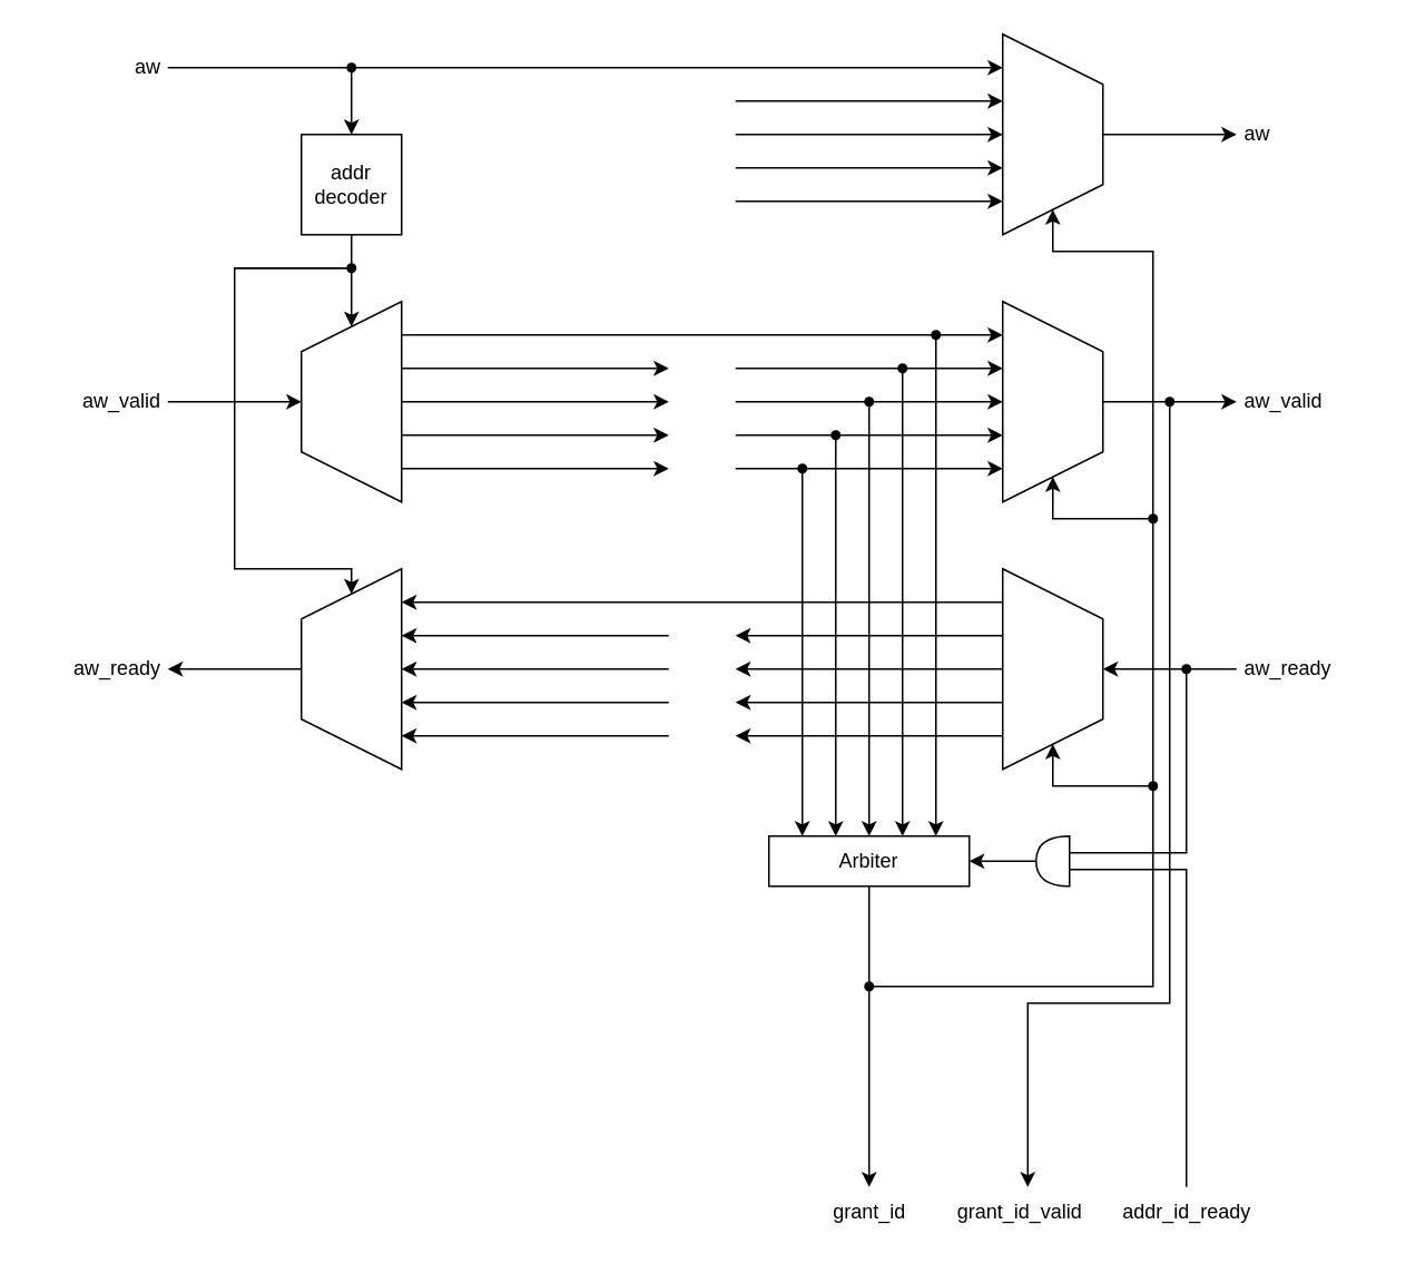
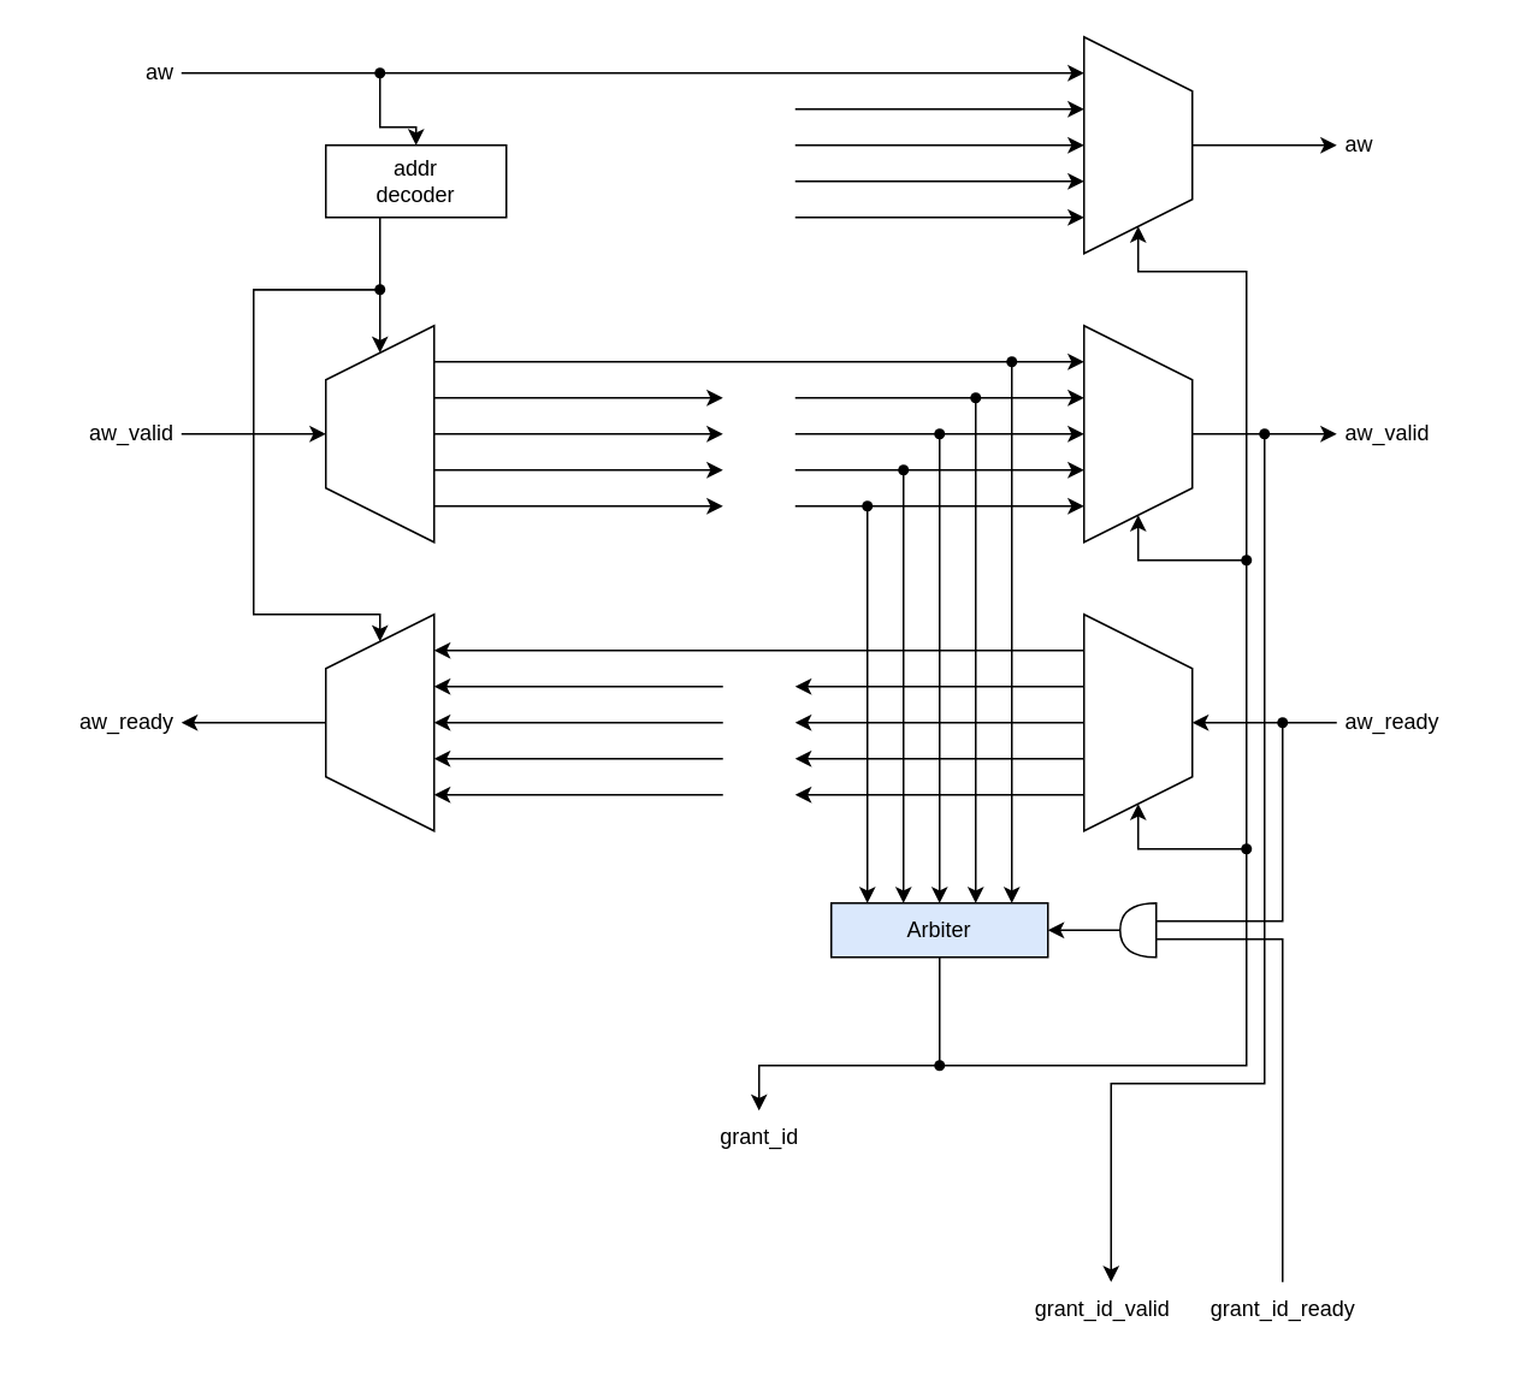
  <mxCell id="0" />
  <mxCell id="1" parent="0" />
  <mxCell id="2" value="" style="shape=trapezoid;perimeter=trapezoidPerimeter;whiteSpace=wrap;html=1;fixedSize=1;direction=north;size=30;" vertex="1" parent="1"><mxGeometry x="180" y="180" width="60" height="120" as="geometry" /></mxCell>
  <mxCell id="3" value="" style="endArrow=classic;html=1;rounded=0;" edge="1" parent="1" target="2"><mxGeometry width="50" height="50" relative="1" as="geometry"><mxPoint x="100" y="240" as="sourcePoint" /><mxPoint x="320" y="210" as="targetPoint" /></mxGeometry></mxCell>
  <mxCell id="4" value="aw" style="text;html=1;align=right;verticalAlign=middle;resizable=0;points=[];autosize=1;strokeColor=none;fillColor=none;spacing=5;" vertex="1" parent="1"><mxGeometry x="60" y="25" width="40" height="30" as="geometry" /></mxCell>
  <mxCell id="5" value="aw_valid" style="text;html=1;align=right;verticalAlign=middle;resizable=0;points=[];autosize=1;strokeColor=none;fillColor=none;spacing=5;" vertex="1" parent="1"><mxGeometry x="20" y="225" width="80" height="30" as="geometry" /></mxCell>
  <mxCell id="6" value="" style="shape=trapezoid;perimeter=trapezoidPerimeter;whiteSpace=wrap;html=1;fixedSize=1;direction=north;size=30;" vertex="1" parent="1"><mxGeometry x="180" y="340" width="60" height="120" as="geometry" /></mxCell>
  <mxCell id="7" value="" style="endArrow=classic;html=1;rounded=0;" edge="1" parent="1" source="6"><mxGeometry width="50" height="50" relative="1" as="geometry"><mxPoint x="320" y="370" as="sourcePoint" /><mxPoint x="100" y="400" as="targetPoint" /></mxGeometry></mxCell>
  <mxCell id="8" value="aw_ready" style="text;html=1;align=right;verticalAlign=middle;resizable=0;points=[];autosize=1;strokeColor=none;fillColor=none;spacing=5;" vertex="1" parent="1"><mxGeometry x="20" y="385" width="80" height="30" as="geometry" /></mxCell>
  <mxCell id="9" value="" style="endArrow=classic;html=1;rounded=0;" edge="1" parent="1" source="14"><mxGeometry width="50" height="50" relative="1" as="geometry"><mxPoint x="220" y="40" as="sourcePoint" /><mxPoint x="600" y="40" as="targetPoint" /></mxGeometry></mxCell>
  <mxCell id="10" style="edgeStyle=orthogonalEdgeStyle;rounded=0;orthogonalLoop=1;jettySize=auto;html=1;endArrow=none;endFill=0;" edge="1" parent="1" source="11" target="17"><mxGeometry relative="1" as="geometry"><Array as="points"><mxPoint x="210" y="160" /><mxPoint x="140" y="160" /></Array></mxGeometry></mxCell>
- <mxCell id="11" value="addr&lt;br&gt;decoder" style="rounded=0;whiteSpace=wrap;html=1;" vertex="1" parent="1"><mxGeometry x="180" y="80" width="60" height="60" as="geometry" /></mxCell>
+ <mxCell id="11" value="addr&lt;br&gt;decoder" style="rounded=0;whiteSpace=wrap;html=1;" vertex="1" parent="1"><mxGeometry x="180" y="80" width="100" height="40" as="geometry" /></mxCell>
  <mxCell id="12" value="" style="endArrow=none;html=1;rounded=0;endFill=0;" edge="1" parent="1" target="14"><mxGeometry width="50" height="50" relative="1" as="geometry"><mxPoint x="100" y="40" as="sourcePoint" /><mxPoint x="400" y="40" as="targetPoint" /></mxGeometry></mxCell>
  <mxCell id="13" style="edgeStyle=orthogonalEdgeStyle;rounded=0;orthogonalLoop=1;jettySize=auto;html=1;" edge="1" parent="1" source="14" target="11"><mxGeometry relative="1" as="geometry"><mxPoint x="210" y="70" as="targetPoint" /></mxGeometry></mxCell>
  <mxCell id="14" value="" style="shape=waypoint;sketch=0;size=6;pointerEvents=1;points=[];fillColor=none;resizable=0;rotatable=0;perimeter=centerPerimeter;snapToPoint=1;" vertex="1" parent="1"><mxGeometry x="200" y="30" width="20" height="20" as="geometry" /></mxCell>
  <mxCell id="15" style="edgeStyle=orthogonalEdgeStyle;rounded=0;orthogonalLoop=1;jettySize=auto;html=1;entryX=1;entryY=0.5;entryDx=0;entryDy=0;" edge="1" parent="1" source="17" target="2"><mxGeometry relative="1" as="geometry"><Array as="points"><mxPoint x="210" y="180" /></Array></mxGeometry></mxCell>
  <mxCell id="16" style="edgeStyle=orthogonalEdgeStyle;rounded=0;orthogonalLoop=1;jettySize=auto;html=1;entryX=1;entryY=0.5;entryDx=0;entryDy=0;" edge="1" parent="1" source="17" target="6"><mxGeometry relative="1" as="geometry"><Array as="points"><mxPoint x="140" y="340" /><mxPoint x="210" y="340" /></Array></mxGeometry></mxCell>
  <mxCell id="17" value="" style="shape=waypoint;sketch=0;size=6;pointerEvents=1;points=[];fillColor=none;resizable=0;rotatable=0;perimeter=centerPerimeter;snapToPoint=1;" vertex="1" parent="1"><mxGeometry x="200" y="150" width="20" height="20" as="geometry" /></mxCell>
  <mxCell id="18" value="" style="shape=trapezoid;perimeter=trapezoidPerimeter;whiteSpace=wrap;html=1;fixedSize=1;direction=south;size=30;" vertex="1" parent="1"><mxGeometry x="600" y="180" width="60" height="120" as="geometry" /></mxCell>
  <mxCell id="19" value="" style="shape=trapezoid;perimeter=trapezoidPerimeter;whiteSpace=wrap;html=1;fixedSize=1;direction=south;size=30;" vertex="1" parent="1"><mxGeometry x="600" y="340" width="60" height="120" as="geometry" /></mxCell>
  <mxCell id="20" value="" style="endArrow=classic;html=1;rounded=0;" edge="1" parent="1"><mxGeometry width="50" height="50" relative="1" as="geometry"><mxPoint x="240" y="200" as="sourcePoint" /><mxPoint x="600" y="200" as="targetPoint" /></mxGeometry></mxCell>
  <mxCell id="21" value="" style="endArrow=classic;html=1;rounded=0;" edge="1" parent="1"><mxGeometry width="50" height="50" relative="1" as="geometry"><mxPoint x="440" y="220" as="sourcePoint" /><mxPoint x="600" y="220" as="targetPoint" /></mxGeometry></mxCell>
  <mxCell id="22" value="" style="endArrow=classic;html=1;rounded=0;" edge="1" parent="1"><mxGeometry width="50" height="50" relative="1" as="geometry"><mxPoint x="440" y="240" as="sourcePoint" /><mxPoint x="600" y="240" as="targetPoint" /></mxGeometry></mxCell>
  <mxCell id="23" value="" style="endArrow=classic;html=1;rounded=0;" edge="1" parent="1"><mxGeometry width="50" height="50" relative="1" as="geometry"><mxPoint x="440" y="260" as="sourcePoint" /><mxPoint x="600" y="260" as="targetPoint" /></mxGeometry></mxCell>
  <mxCell id="24" value="" style="endArrow=classic;html=1;rounded=0;" edge="1" parent="1"><mxGeometry width="50" height="50" relative="1" as="geometry"><mxPoint x="440" y="280" as="sourcePoint" /><mxPoint x="600" y="280" as="targetPoint" /></mxGeometry></mxCell>
  <mxCell id="25" value="" style="shape=trapezoid;perimeter=trapezoidPerimeter;whiteSpace=wrap;html=1;fixedSize=1;direction=south;size=30;" vertex="1" parent="1"><mxGeometry x="600" y="20" width="60" height="120" as="geometry" /></mxCell>
  <mxCell id="26" value="" style="endArrow=classic;html=1;rounded=0;" edge="1" parent="1"><mxGeometry width="50" height="50" relative="1" as="geometry"><mxPoint x="440" y="60" as="sourcePoint" /><mxPoint x="600" y="60" as="targetPoint" /></mxGeometry></mxCell>
  <mxCell id="27" value="" style="endArrow=classic;html=1;rounded=0;" edge="1" parent="1"><mxGeometry width="50" height="50" relative="1" as="geometry"><mxPoint x="440" y="80" as="sourcePoint" /><mxPoint x="600" y="80" as="targetPoint" /></mxGeometry></mxCell>
  <mxCell id="28" value="" style="endArrow=classic;html=1;rounded=0;" edge="1" parent="1"><mxGeometry width="50" height="50" relative="1" as="geometry"><mxPoint x="440" y="100" as="sourcePoint" /><mxPoint x="600" y="100" as="targetPoint" /></mxGeometry></mxCell>
  <mxCell id="29" value="" style="endArrow=classic;html=1;rounded=0;" edge="1" parent="1"><mxGeometry width="50" height="50" relative="1" as="geometry"><mxPoint x="440" y="120" as="sourcePoint" /><mxPoint x="600" y="120" as="targetPoint" /></mxGeometry></mxCell>
- <mxCell id="30" value="Arbiter" style="rounded=0;whiteSpace=wrap;html=1;" vertex="1" parent="1"><mxGeometry x="460" y="500" width="120" height="30" as="geometry" /></mxCell>
+ <mxCell id="30" value="Arbiter" style="rounded=0;whiteSpace=wrap;html=1;fillColor=#dae8fc;" vertex="1" parent="1"><mxGeometry x="460" y="500" width="120" height="30" as="geometry" /></mxCell>
  <mxCell id="31" value="" style="endArrow=classic;html=1;rounded=0;" edge="1" parent="1"><mxGeometry width="50" height="50" relative="1" as="geometry"><mxPoint x="240" y="220" as="sourcePoint" /><mxPoint x="400" y="220" as="targetPoint" /></mxGeometry></mxCell>
  <mxCell id="32" value="" style="endArrow=classic;html=1;rounded=0;" edge="1" parent="1"><mxGeometry width="50" height="50" relative="1" as="geometry"><mxPoint x="240" y="240" as="sourcePoint" /><mxPoint x="400" y="240" as="targetPoint" /></mxGeometry></mxCell>
  <mxCell id="33" value="" style="endArrow=classic;html=1;rounded=0;" edge="1" parent="1"><mxGeometry width="50" height="50" relative="1" as="geometry"><mxPoint x="240" y="260" as="sourcePoint" /><mxPoint x="400" y="260" as="targetPoint" /></mxGeometry></mxCell>
  <mxCell id="34" value="" style="endArrow=classic;html=1;rounded=0;" edge="1" parent="1"><mxGeometry width="50" height="50" relative="1" as="geometry"><mxPoint x="240" y="280" as="sourcePoint" /><mxPoint x="400" y="280" as="targetPoint" /></mxGeometry></mxCell>
  <mxCell id="35" value="" style="endArrow=classic;html=1;rounded=0;" edge="1" parent="1"><mxGeometry width="50" height="50" relative="1" as="geometry"><mxPoint x="600" y="360" as="sourcePoint" /><mxPoint x="240" y="360" as="targetPoint" /></mxGeometry></mxCell>
  <mxCell id="36" value="" style="endArrow=classic;html=1;rounded=0;" edge="1" parent="1"><mxGeometry width="50" height="50" relative="1" as="geometry"><mxPoint x="600" y="380" as="sourcePoint" /><mxPoint x="440" y="380" as="targetPoint" /></mxGeometry></mxCell>
  <mxCell id="37" value="" style="endArrow=classic;html=1;rounded=0;" edge="1" parent="1"><mxGeometry width="50" height="50" relative="1" as="geometry"><mxPoint x="600" y="400" as="sourcePoint" /><mxPoint x="440" y="400" as="targetPoint" /></mxGeometry></mxCell>
  <mxCell id="38" value="" style="endArrow=classic;html=1;rounded=0;" edge="1" parent="1"><mxGeometry width="50" height="50" relative="1" as="geometry"><mxPoint x="600" y="420" as="sourcePoint" /><mxPoint x="440" y="420" as="targetPoint" /></mxGeometry></mxCell>
  <mxCell id="39" value="" style="endArrow=classic;html=1;rounded=0;" edge="1" parent="1"><mxGeometry width="50" height="50" relative="1" as="geometry"><mxPoint x="600" y="440" as="sourcePoint" /><mxPoint x="440" y="440" as="targetPoint" /></mxGeometry></mxCell>
  <mxCell id="40" value="" style="endArrow=classic;html=1;rounded=0;" edge="1" parent="1"><mxGeometry width="50" height="50" relative="1" as="geometry"><mxPoint x="400" y="380" as="sourcePoint" /><mxPoint x="240" y="380" as="targetPoint" /></mxGeometry></mxCell>
  <mxCell id="41" value="" style="endArrow=classic;html=1;rounded=0;" edge="1" parent="1"><mxGeometry width="50" height="50" relative="1" as="geometry"><mxPoint x="400" y="400" as="sourcePoint" /><mxPoint x="240" y="400" as="targetPoint" /></mxGeometry></mxCell>
  <mxCell id="42" value="" style="endArrow=classic;html=1;rounded=0;" edge="1" parent="1"><mxGeometry width="50" height="50" relative="1" as="geometry"><mxPoint x="400" y="420" as="sourcePoint" /><mxPoint x="240" y="420" as="targetPoint" /></mxGeometry></mxCell>
  <mxCell id="43" value="" style="endArrow=classic;html=1;rounded=0;" edge="1" parent="1"><mxGeometry width="50" height="50" relative="1" as="geometry"><mxPoint x="400" y="440" as="sourcePoint" /><mxPoint x="240" y="440" as="targetPoint" /></mxGeometry></mxCell>
  <mxCell id="44" value="" style="endArrow=classic;html=1;rounded=0;" edge="1" parent="1"><mxGeometry width="50" height="50" relative="1" as="geometry"><mxPoint x="660" y="240" as="sourcePoint" /><mxPoint x="740" y="240" as="targetPoint" /></mxGeometry></mxCell>
  <mxCell id="45" value="" style="endArrow=classic;html=1;rounded=0;" edge="1" parent="1"><mxGeometry width="50" height="50" relative="1" as="geometry"><mxPoint x="740" y="400" as="sourcePoint" /><mxPoint x="660" y="400" as="targetPoint" /></mxGeometry></mxCell>
  <mxCell id="46" value="aw_valid" style="text;html=1;align=left;verticalAlign=middle;resizable=0;points=[];autosize=1;strokeColor=none;fillColor=none;spacing=5;" vertex="1" parent="1"><mxGeometry x="740" y="225" width="80" height="30" as="geometry" /></mxCell>
  <mxCell id="47" value="aw_ready" style="text;html=1;align=left;verticalAlign=middle;resizable=0;points=[];autosize=1;strokeColor=none;fillColor=none;spacing=5;" vertex="1" parent="1"><mxGeometry x="740" y="385" width="80" height="30" as="geometry" /></mxCell>
  <mxCell id="48" value="aw" style="text;html=1;align=left;verticalAlign=middle;resizable=0;points=[];autosize=1;strokeColor=none;fillColor=none;spacing=5;" vertex="1" parent="1"><mxGeometry x="740" y="65" width="40" height="30" as="geometry" /></mxCell>
  <mxCell id="49" value="" style="endArrow=classic;html=1;rounded=0;" edge="1" parent="1"><mxGeometry width="50" height="50" relative="1" as="geometry"><mxPoint x="660" y="80" as="sourcePoint" /><mxPoint x="740" y="80" as="targetPoint" /></mxGeometry></mxCell>
  <mxCell id="50" value="" style="endArrow=classic;html=1;rounded=0;" edge="1" parent="1"><mxGeometry width="50" height="50" relative="1" as="geometry"><mxPoint x="560" y="200" as="sourcePoint" /><mxPoint x="560" y="500" as="targetPoint" /></mxGeometry></mxCell>
  <mxCell id="51" value="" style="endArrow=classic;html=1;rounded=0;" edge="1" parent="1"><mxGeometry width="50" height="50" relative="1" as="geometry"><mxPoint x="540" y="220" as="sourcePoint" /><mxPoint x="540" y="500" as="targetPoint" /></mxGeometry></mxCell>
  <mxCell id="52" value="" style="endArrow=classic;html=1;rounded=0;" edge="1" parent="1"><mxGeometry width="50" height="50" relative="1" as="geometry"><mxPoint x="520" y="240" as="sourcePoint" /><mxPoint x="520" y="500" as="targetPoint" /></mxGeometry></mxCell>
  <mxCell id="53" value="" style="endArrow=classic;html=1;rounded=0;" edge="1" parent="1"><mxGeometry width="50" height="50" relative="1" as="geometry"><mxPoint x="500" y="260" as="sourcePoint" /><mxPoint x="500" y="500" as="targetPoint" /></mxGeometry></mxCell>
  <mxCell id="54" value="" style="endArrow=classic;html=1;rounded=0;" edge="1" parent="1"><mxGeometry width="50" height="50" relative="1" as="geometry"><mxPoint x="480" y="280" as="sourcePoint" /><mxPoint x="480" y="500" as="targetPoint" /></mxGeometry></mxCell>
  <mxCell id="55" value="" style="shape=waypoint;sketch=0;size=6;pointerEvents=1;points=[];fillColor=none;resizable=0;rotatable=0;perimeter=centerPerimeter;snapToPoint=1;" vertex="1" parent="1"><mxGeometry x="550" y="190" width="20" height="20" as="geometry" /></mxCell>
  <mxCell id="56" value="" style="shape=waypoint;sketch=0;size=6;pointerEvents=1;points=[];fillColor=none;resizable=0;rotatable=0;perimeter=centerPerimeter;snapToPoint=1;" vertex="1" parent="1"><mxGeometry x="530" y="210" width="20" height="20" as="geometry" /></mxCell>
  <mxCell id="57" value="" style="shape=waypoint;sketch=0;size=6;pointerEvents=1;points=[];fillColor=none;resizable=0;rotatable=0;perimeter=centerPerimeter;snapToPoint=1;" vertex="1" parent="1"><mxGeometry x="510" y="230" width="20" height="20" as="geometry" /></mxCell>
  <mxCell id="58" value="" style="shape=waypoint;sketch=0;size=6;pointerEvents=1;points=[];fillColor=none;resizable=0;rotatable=0;perimeter=centerPerimeter;snapToPoint=1;" vertex="1" parent="1"><mxGeometry x="490" y="250" width="20" height="20" as="geometry" /></mxCell>
  <mxCell id="59" value="" style="shape=waypoint;sketch=0;size=6;pointerEvents=1;points=[];fillColor=none;resizable=0;rotatable=0;perimeter=centerPerimeter;snapToPoint=1;" vertex="1" parent="1"><mxGeometry x="470" y="270" width="20" height="20" as="geometry" /></mxCell>
  <mxCell id="60" style="edgeStyle=orthogonalEdgeStyle;rounded=0;orthogonalLoop=1;jettySize=auto;html=1;endArrow=none;endFill=0;" edge="1" parent="1" source="61"><mxGeometry relative="1" as="geometry"><mxPoint x="640" y="510" as="targetPoint" /><Array as="points"><mxPoint x="710" y="510" /></Array></mxGeometry></mxCell>
  <mxCell id="61" value="" style="shape=waypoint;sketch=0;size=6;pointerEvents=1;points=[];fillColor=none;resizable=0;rotatable=0;perimeter=centerPerimeter;snapToPoint=1;" vertex="1" parent="1"><mxGeometry x="700" y="390" width="20" height="20" as="geometry" /></mxCell>
  <mxCell id="62" style="edgeStyle=orthogonalEdgeStyle;rounded=0;orthogonalLoop=1;jettySize=auto;html=1;" edge="1" parent="1" source="63"><mxGeometry relative="1" as="geometry"><mxPoint x="580" y="515" as="targetPoint" /><mxPoint x="610" y="515" as="sourcePoint" /></mxGeometry></mxCell>
  <mxCell id="63" value="" style="shape=or;whiteSpace=wrap;html=1;direction=west;" vertex="1" parent="1"><mxGeometry x="620" y="500" width="20" height="30" as="geometry" /></mxCell>
  <mxCell id="64" value="" style="endArrow=none;html=1;rounded=0;" edge="1" parent="1" target="65"><mxGeometry width="50" height="50" relative="1" as="geometry"><mxPoint x="640" y="520" as="sourcePoint" /><mxPoint x="700" y="700" as="targetPoint" /><Array as="points"><mxPoint x="710" y="520" /></Array></mxGeometry></mxCell>
- <mxCell id="65" value="addr_id_ready" style="text;html=1;align=center;verticalAlign=middle;resizable=0;points=[];autosize=1;strokeColor=none;fillColor=none;spacing=5;" vertex="1" parent="1"><mxGeometry x="655" y="710" width="110" height="30" as="geometry" /></mxCell>
+ <mxCell id="65" value="grant_id_ready" style="text;html=1;align=center;verticalAlign=middle;resizable=0;points=[];autosize=1;strokeColor=none;fillColor=none;spacing=5;" vertex="1" parent="1"><mxGeometry x="655" y="710" width="110" height="30" as="geometry" /></mxCell>
  <mxCell id="66" value="" style="shape=waypoint;sketch=0;size=6;pointerEvents=1;points=[];fillColor=none;resizable=0;rotatable=0;perimeter=centerPerimeter;snapToPoint=1;" vertex="1" parent="1"><mxGeometry x="680" y="460" width="20" height="20" as="geometry" /></mxCell>
  <mxCell id="67" style="edgeStyle=orthogonalEdgeStyle;rounded=0;orthogonalLoop=1;jettySize=auto;html=1;" edge="1" parent="1" source="69" target="25"><mxGeometry relative="1" as="geometry"><Array as="points"><mxPoint x="690" y="150" /><mxPoint x="630" y="150" /></Array></mxGeometry></mxCell>
  <mxCell id="68" style="edgeStyle=orthogonalEdgeStyle;rounded=0;orthogonalLoop=1;jettySize=auto;html=1;entryX=1;entryY=0.5;entryDx=0;entryDy=0;" edge="1" parent="1" source="69" target="18"><mxGeometry relative="1" as="geometry"><Array as="points"><mxPoint x="630" y="310" /></Array></mxGeometry></mxCell>
  <mxCell id="69" value="" style="shape=waypoint;sketch=0;size=6;pointerEvents=1;points=[];fillColor=none;resizable=0;rotatable=0;perimeter=centerPerimeter;snapToPoint=1;" vertex="1" parent="1"><mxGeometry x="680" y="300" width="20" height="20" as="geometry" /></mxCell>
  <mxCell id="70" style="edgeStyle=orthogonalEdgeStyle;rounded=0;orthogonalLoop=1;jettySize=auto;html=1;entryX=1;entryY=0.5;entryDx=0;entryDy=0;" edge="1" parent="1"><mxGeometry relative="1" as="geometry"><mxPoint x="690" y="470" as="sourcePoint" /><mxPoint x="630" y="445" as="targetPoint" /><Array as="points"><mxPoint x="630" y="470" /></Array></mxGeometry></mxCell>
  <mxCell id="71" style="edgeStyle=orthogonalEdgeStyle;rounded=0;orthogonalLoop=1;jettySize=auto;html=1;endArrow=none;endFill=0;entryX=0.5;entryY=1;entryDx=0;entryDy=0;" edge="1" parent="1" source="69" target="30"><mxGeometry relative="1" as="geometry"><mxPoint x="650" y="520" as="targetPoint" /><mxPoint x="720" y="410" as="sourcePoint" /><Array as="points"><mxPoint x="690" y="590" /><mxPoint x="520" y="590" /></Array></mxGeometry></mxCell>
  <mxCell id="72" style="edgeStyle=orthogonalEdgeStyle;rounded=0;orthogonalLoop=1;jettySize=auto;html=1;" edge="1" parent="1" source="73" target="74"><mxGeometry relative="1" as="geometry" /></mxCell>
  <mxCell id="73" value="" style="shape=waypoint;sketch=0;size=6;pointerEvents=1;points=[];fillColor=none;resizable=0;rotatable=0;perimeter=centerPerimeter;snapToPoint=1;" vertex="1" parent="1"><mxGeometry x="510" y="580" width="20" height="20" as="geometry" /></mxCell>
- <mxCell id="74" value="grant_id" style="text;html=1;align=center;verticalAlign=middle;resizable=0;points=[];autosize=1;strokeColor=none;fillColor=none;spacing=5;" vertex="1" parent="1"><mxGeometry x="485" y="710" width="70" height="30" as="geometry" /></mxCell>
+ <mxCell id="74" value="grant_id" style="text;html=1;align=center;verticalAlign=middle;resizable=0;points=[];autosize=1;strokeColor=none;fillColor=none;spacing=5;" vertex="1" parent="1"><mxGeometry x="385" y="615" width="70" height="30" as="geometry" /></mxCell>
  <mxCell id="75" value="" style="shape=waypoint;sketch=0;size=6;pointerEvents=1;points=[];fillColor=none;resizable=0;rotatable=0;perimeter=centerPerimeter;snapToPoint=1;" vertex="1" parent="1"><mxGeometry x="690" y="230" width="20" height="20" as="geometry" /></mxCell>
  <mxCell id="76" style="edgeStyle=orthogonalEdgeStyle;rounded=0;orthogonalLoop=1;jettySize=auto;html=1;exitX=0.476;exitY=0.69;exitDx=0;exitDy=0;exitPerimeter=0;" edge="1" parent="1" source="75"><mxGeometry relative="1" as="geometry"><mxPoint x="615" y="590" as="sourcePoint" /><mxPoint x="615" y="710" as="targetPoint" /><Array as="points"><mxPoint x="700" y="600" /><mxPoint x="615" y="600" /></Array></mxGeometry></mxCell>
  <mxCell id="77" value="grant_id_valid" style="text;html=1;align=center;verticalAlign=middle;resizable=0;points=[];autosize=1;strokeColor=none;fillColor=none;spacing=5;" vertex="1" parent="1"><mxGeometry x="560" y="710" width="100" height="30" as="geometry" /></mxCell>
